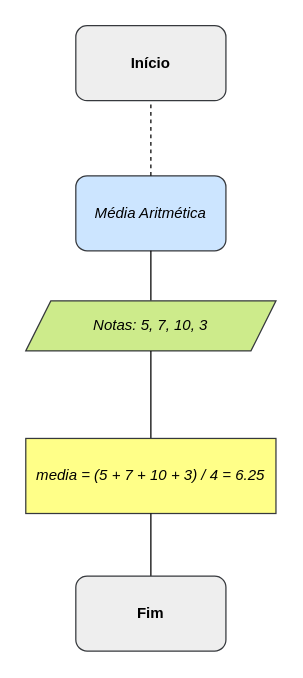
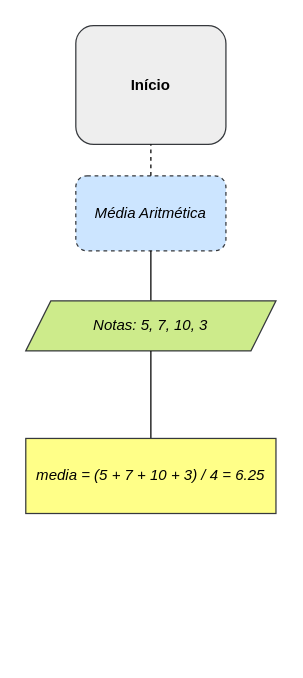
  <mxCell id="0" />
  <mxCell id="1" parent="0" />
- <mxCell id="2" value="Média Aritmética" style="rounded=1;whiteSpace=wrap;html=1;fillColor=#cce5ff;strokeColor=#36393d;fontStyle=2" parent="1" vertex="1"><mxGeometry x="60" y="140" width="120" height="60" as="geometry" /></mxCell>
+ <mxCell id="2" value="Média Aritmética" style="rounded=1;whiteSpace=wrap;html=1;fillColor=#cce5ff;strokeColor=#36393d;fontStyle=2;dashed=1;" parent="1" vertex="1"><mxGeometry x="60" y="140" width="120" height="60" as="geometry" /></mxCell>
  <mxCell id="3" value="" style="endArrow=none;html=1;entryX=0.5;entryY=1;entryDx=0;entryDy=0;exitX=0.5;exitY=0;exitDx=0;exitDy=0;" parent="1" target="2" edge="1" source="4"><mxGeometry width="50" height="50" relative="1" as="geometry"><mxPoint x="120" y="130" as="sourcePoint" /><mxPoint x="20" y="180" as="targetPoint" /></mxGeometry></mxCell>
  <mxCell id="4" value="Notas: 5, 7, 10, 3" style="shape=parallelogram;perimeter=parallelogramPerimeter;whiteSpace=wrap;html=1;fixedSize=1;fillColor=#cdeb8b;strokeColor=#36393d;fontStyle=2" parent="1" vertex="1"><mxGeometry x="20" y="240" width="200" height="40" as="geometry" /></mxCell>
  <mxCell id="5" value="" style="endArrow=none;html=1;entryX=0.5;entryY=1;entryDx=0;entryDy=0;exitX=0.5;exitY=0;exitDx=0;exitDy=0;" parent="1" edge="1" target="4" source="6"><mxGeometry width="50" height="50" relative="1" as="geometry"><mxPoint x="-40" y="240" as="sourcePoint" /><mxPoint x="-40.5" y="180" as="targetPoint" /></mxGeometry></mxCell>
  <mxCell id="6" value="media = (5 + 7 + 10 + 3) / 4 = 6.25" style="rounded=0;whiteSpace=wrap;html=1;fillColor=#ffff88;strokeColor=#36393d;fontStyle=2" parent="1" vertex="1"><mxGeometry x="20" y="350" width="200" height="60" as="geometry" /></mxCell>
- <mxCell id="7" value="" style="endArrow=none;html=1;entryX=0.5;entryY=1;entryDx=0;entryDy=0;exitX=0.5;exitY=0;exitDx=0;exitDy=0;" parent="1" target="6" edge="1" source="8"><mxGeometry width="50" height="50" relative="1" as="geometry"><mxPoint x="-40" y="360" as="sourcePoint" /><mxPoint x="20" y="170" as="targetPoint" /></mxGeometry></mxCell>
- <mxCell id="8" value="Fim" style="rounded=1;whiteSpace=wrap;html=1;fillColor=#eeeeee;strokeColor=#36393d;fontStyle=1" parent="1" vertex="1"><mxGeometry x="60" y="460" width="120" height="60" as="geometry" /></mxCell>
- <mxCell id="9" value="&lt;b&gt;Início&lt;/b&gt;" style="rounded=1;whiteSpace=wrap;html=1;fillColor=#eeeeee;strokeColor=#36393d;" vertex="1" parent="1"><mxGeometry x="60" y="20" width="120" height="60" as="geometry" /></mxCell>
+ <mxCell id="9" value="&lt;b&gt;Início&lt;/b&gt;" style="rounded=1;whiteSpace=wrap;html=1;fillColor=#eeeeee;strokeColor=#36393d;" vertex="1" parent="1"><mxGeometry x="60" y="20" width="120" height="95" as="geometry" /></mxCell>
  <mxCell id="10" value="" style="endArrow=none;html=1;entryX=0.5;entryY=1;entryDx=0;entryDy=0;exitX=0.5;exitY=0;exitDx=0;exitDy=0;dashed=1;" edge="1" parent="1" source="2" target="9"><mxGeometry width="50" height="50" relative="1" as="geometry"><mxPoint x="90" y="180" as="sourcePoint" /><mxPoint x="140" y="130" as="targetPoint" /></mxGeometry></mxCell>
